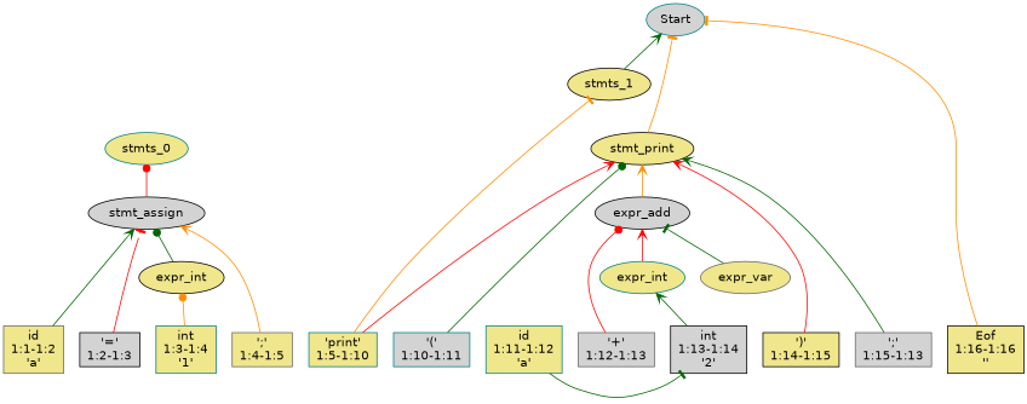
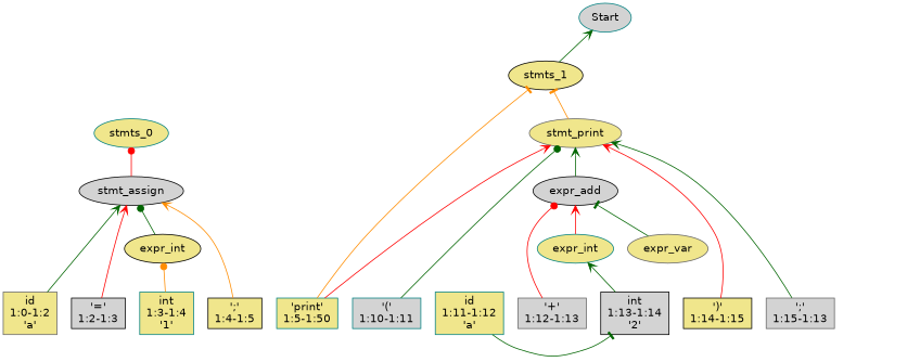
  digraph {
    fontname="DejaVu Sans"
    rankdir=BT
    node [color=black fillcolor=khaki fontname="DejaVu Sans" shape=box style=filled]
    edge [fontname="DejaVu Sans"]
-   n1 [color=gray40 label="id\n1:1-1:2\n'a'"]
+   n1 [color=gray40 label="id\n1:0-1:2\n'a'"]
    n2 [fillcolor=lightgrey label="'='\n1:2-1:3"]
    n3 [color=teal label="int\n1:3-1:4\n'1'"]
-   n4 [color=gray40 label="';'\n1:4-1:5"]
-   n5 [color=teal label="'print'\n1:5-1:10"]
+   n4 [label="';'\n1:4-1:5"]
+   n5 [color=teal label="'print'\n1:5-1:50"]
    n6 [color=teal fillcolor=lightgrey label="'('\n1:10-1:11"]
    n7 [color=teal label="id\n1:11-1:12\n'a'"]
    n8 [color=gray40 fillcolor=lightgrey label="'+'\n1:12-1:13"]
    n9 [fillcolor=lightgrey label="int\n1:13-1:14\n'2'"]
    n10 [label="')'\n1:14-1:15"]
    n11 [color=gray40 fillcolor=lightgrey label="';'\n1:15-1:13"]
-   n12 [label="Eof\n1:16-1:16\n''"]
    n13 [fillcolor=lightgrey label=stmt_assign shape=""]
    n14 [label=expr_int shape=""]
    n15 [label=stmts_1 shape=""]
-   n16 [label=stmt_print shape=""]
+   n16 [color=gray40 label=stmt_print shape=""]
    n17 [fillcolor=lightgrey label=expr_add shape=""]
    n18 [color=teal label=expr_int shape=""]
    n19 [color=teal fillcolor=lightgrey label=Start shape=""]
    n20 [color=teal label=stmts_0 shape=""]
    n21 [color=gray40 label=expr_var shape=""]
    subgraph sub_1 {
      rank=same
      n1
      n2
      n3
      n4
      n5
      n6
      n7
      n8
      n9
      n10
      n11
-     n12
    }
    n1 -> n2 [style=invis]
    n1 -> n13 [arrowhead=vee color=darkgreen]
    n2 -> n3 [style=invis]
-   n2 -> n13 [arrowhead=tee color=red]
+   n2 -> n13 [arrowhead=vee color=red]
    n3 -> n4 [style=invis]
    n3 -> n14 [arrowhead=dot color=darkorange]
    n4 -> n5 [style=invis]
    n4 -> n13 [arrowhead=vee color=darkorange]
    n5 -> n6 [style=invis]
    n5 -> n15 [arrowhead=tee color=darkorange]
    n5 -> n16 [arrowhead=vee color=red]
    n6 -> n7 [style=invis]
    n6 -> n16 [arrowhead=dot color=darkgreen]
    n7 -> n8 [style=invis]
    n7 -> n9 [arrowhead=tee color=darkgreen]
    n8 -> n9 [style=invis]
    n8 -> n17 [arrowhead=dot color=red]
    n9 -> n10 [style=invis]
    n9 -> n18 [arrowhead=vee color=darkgreen]
    n10 -> n11 [style=invis]
    n10 -> n16 [arrowhead=vee color=red]
-   n11 -> n12 [style=invis]
    n11 -> n16 [arrowhead=vee color=darkgreen]
-   n12 -> n19 [arrowhead=tee color=darkorange]
    n13 -> n20 [arrowhead=dot color=red]
    n14 -> n13 [arrowhead=dot color=darkgreen]
    n15 -> n19 [arrowhead=vee color=darkgreen]
-   n16 -> n19 [arrowhead=tee color=darkorange]
-   n17 -> n16 [arrowhead=vee color=darkorange]
+   n16 -> n15 [arrowhead=tee color=darkorange]
+   n17 -> n16 [arrowhead=vee color=darkgreen]
    n18 -> n17 [arrowhead=vee color=red]
    n21 -> n17 [arrowhead=tee color=darkgreen]
  }
